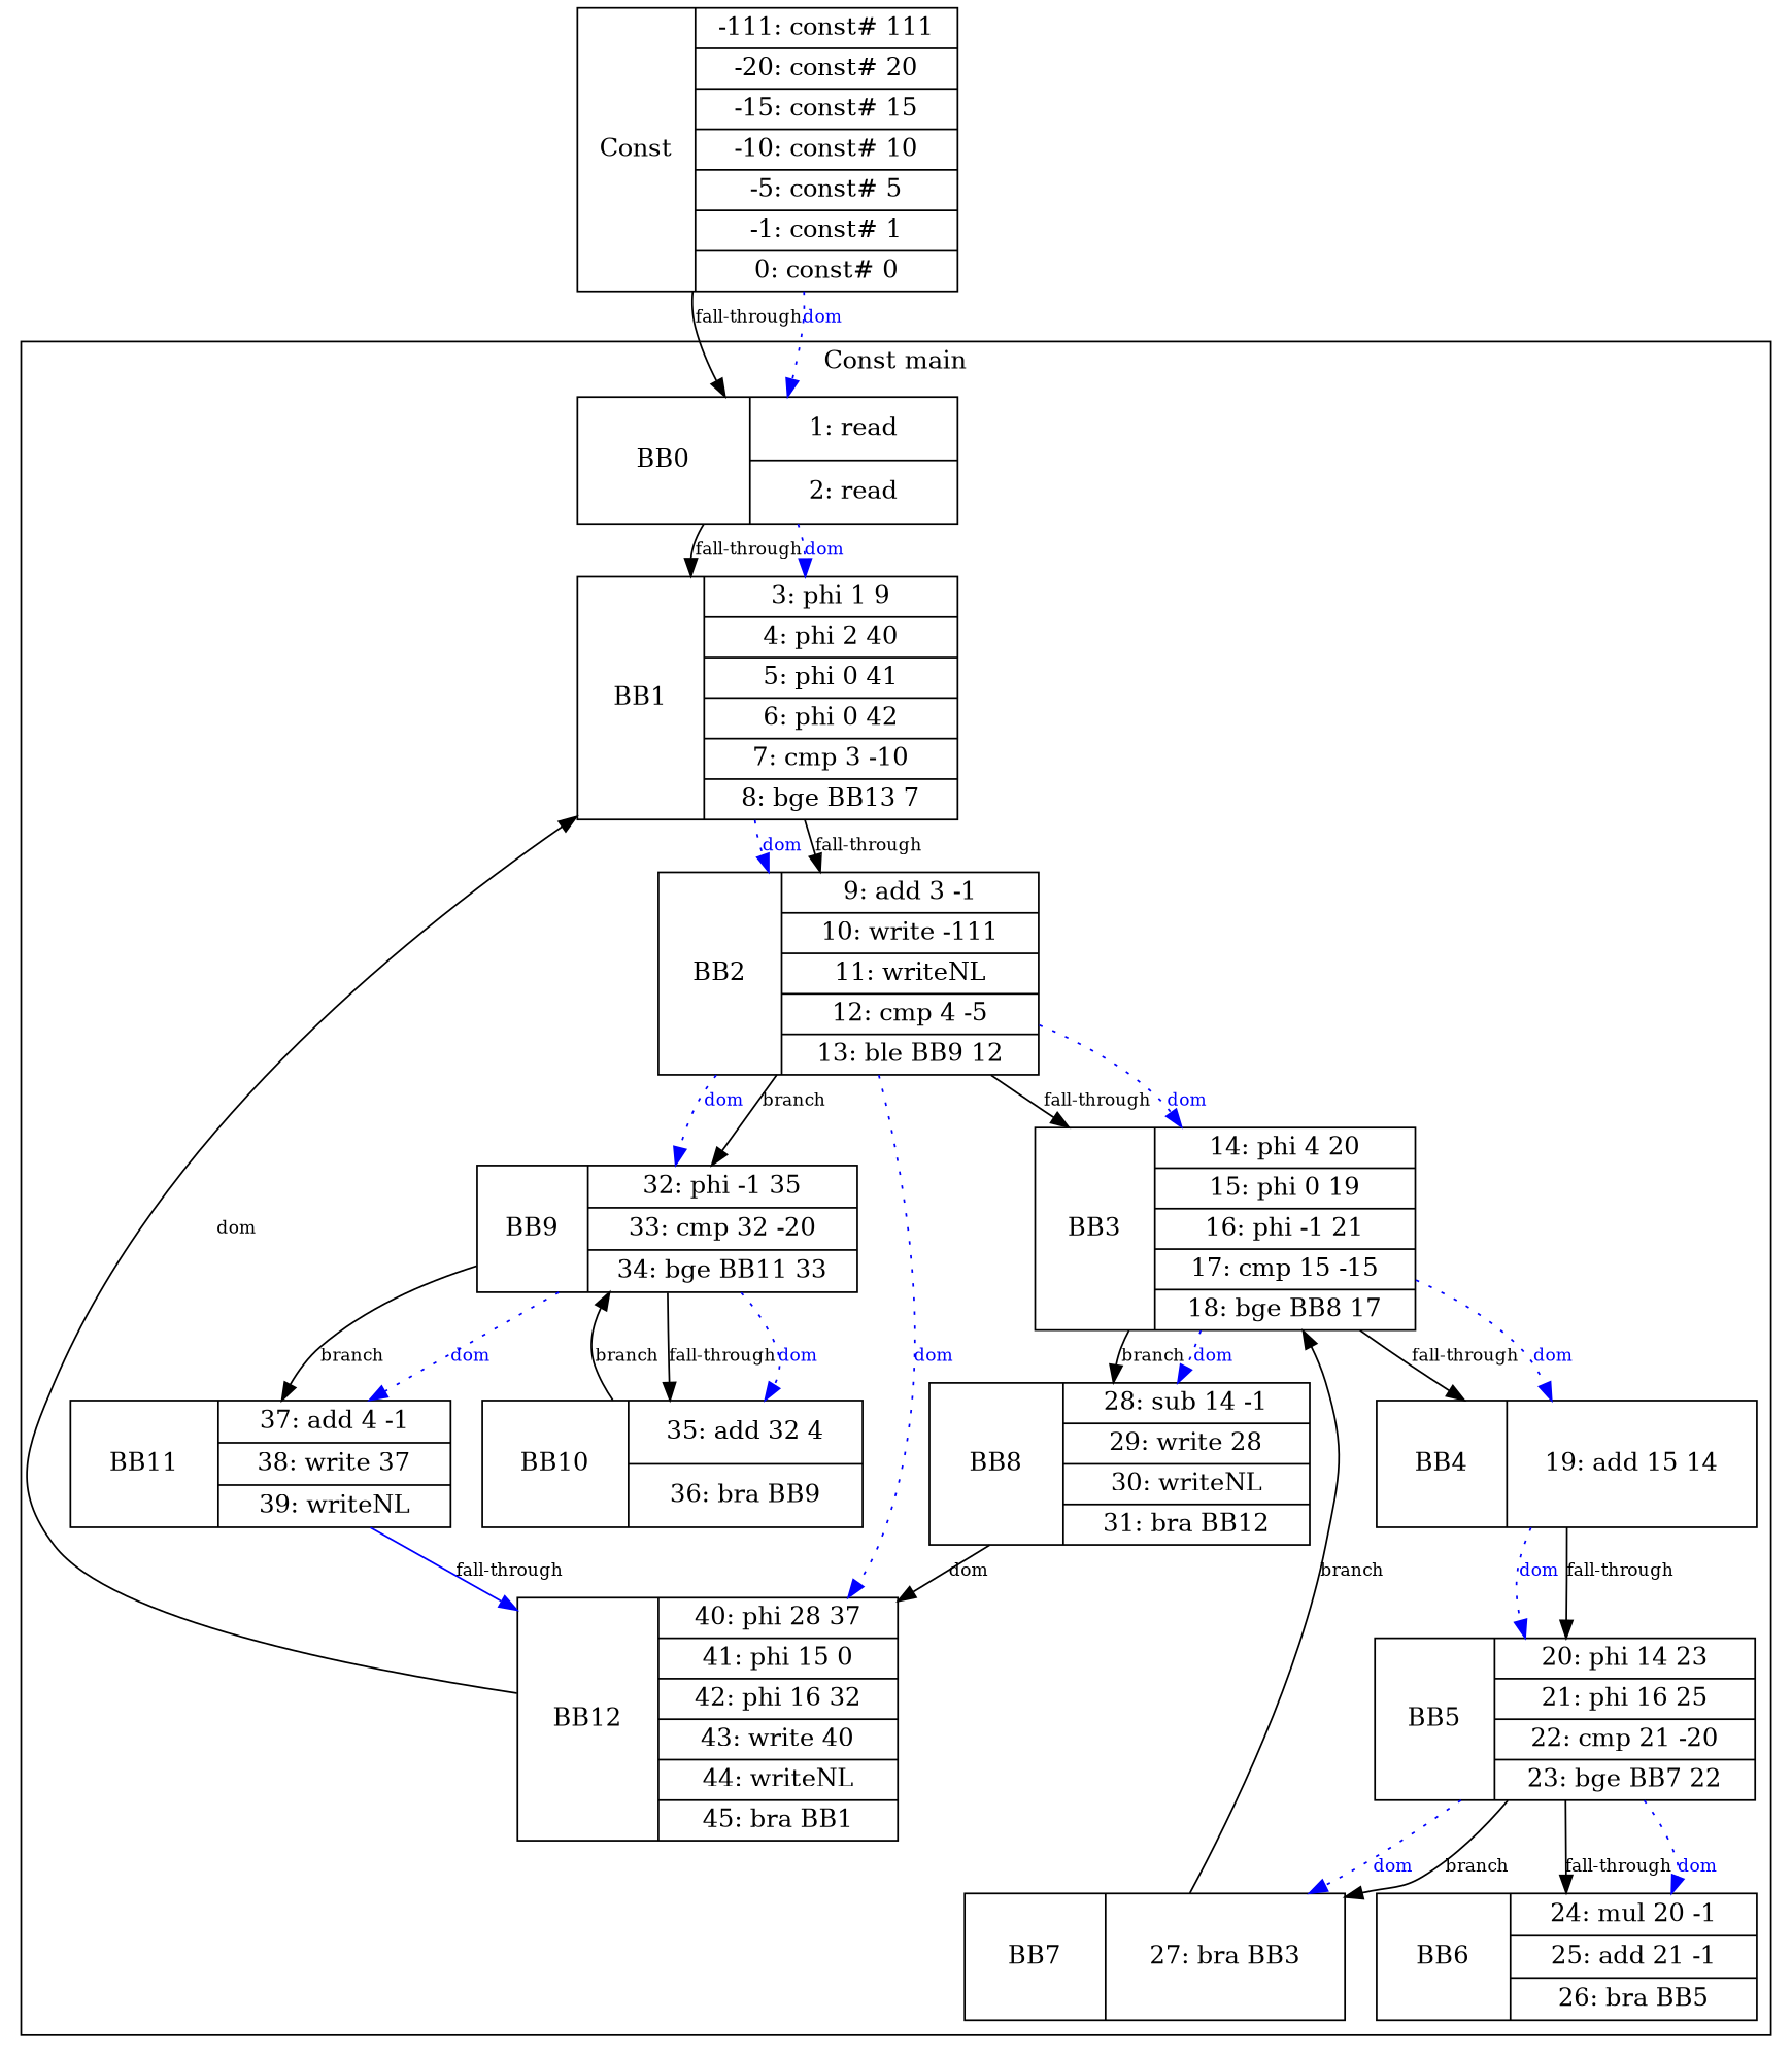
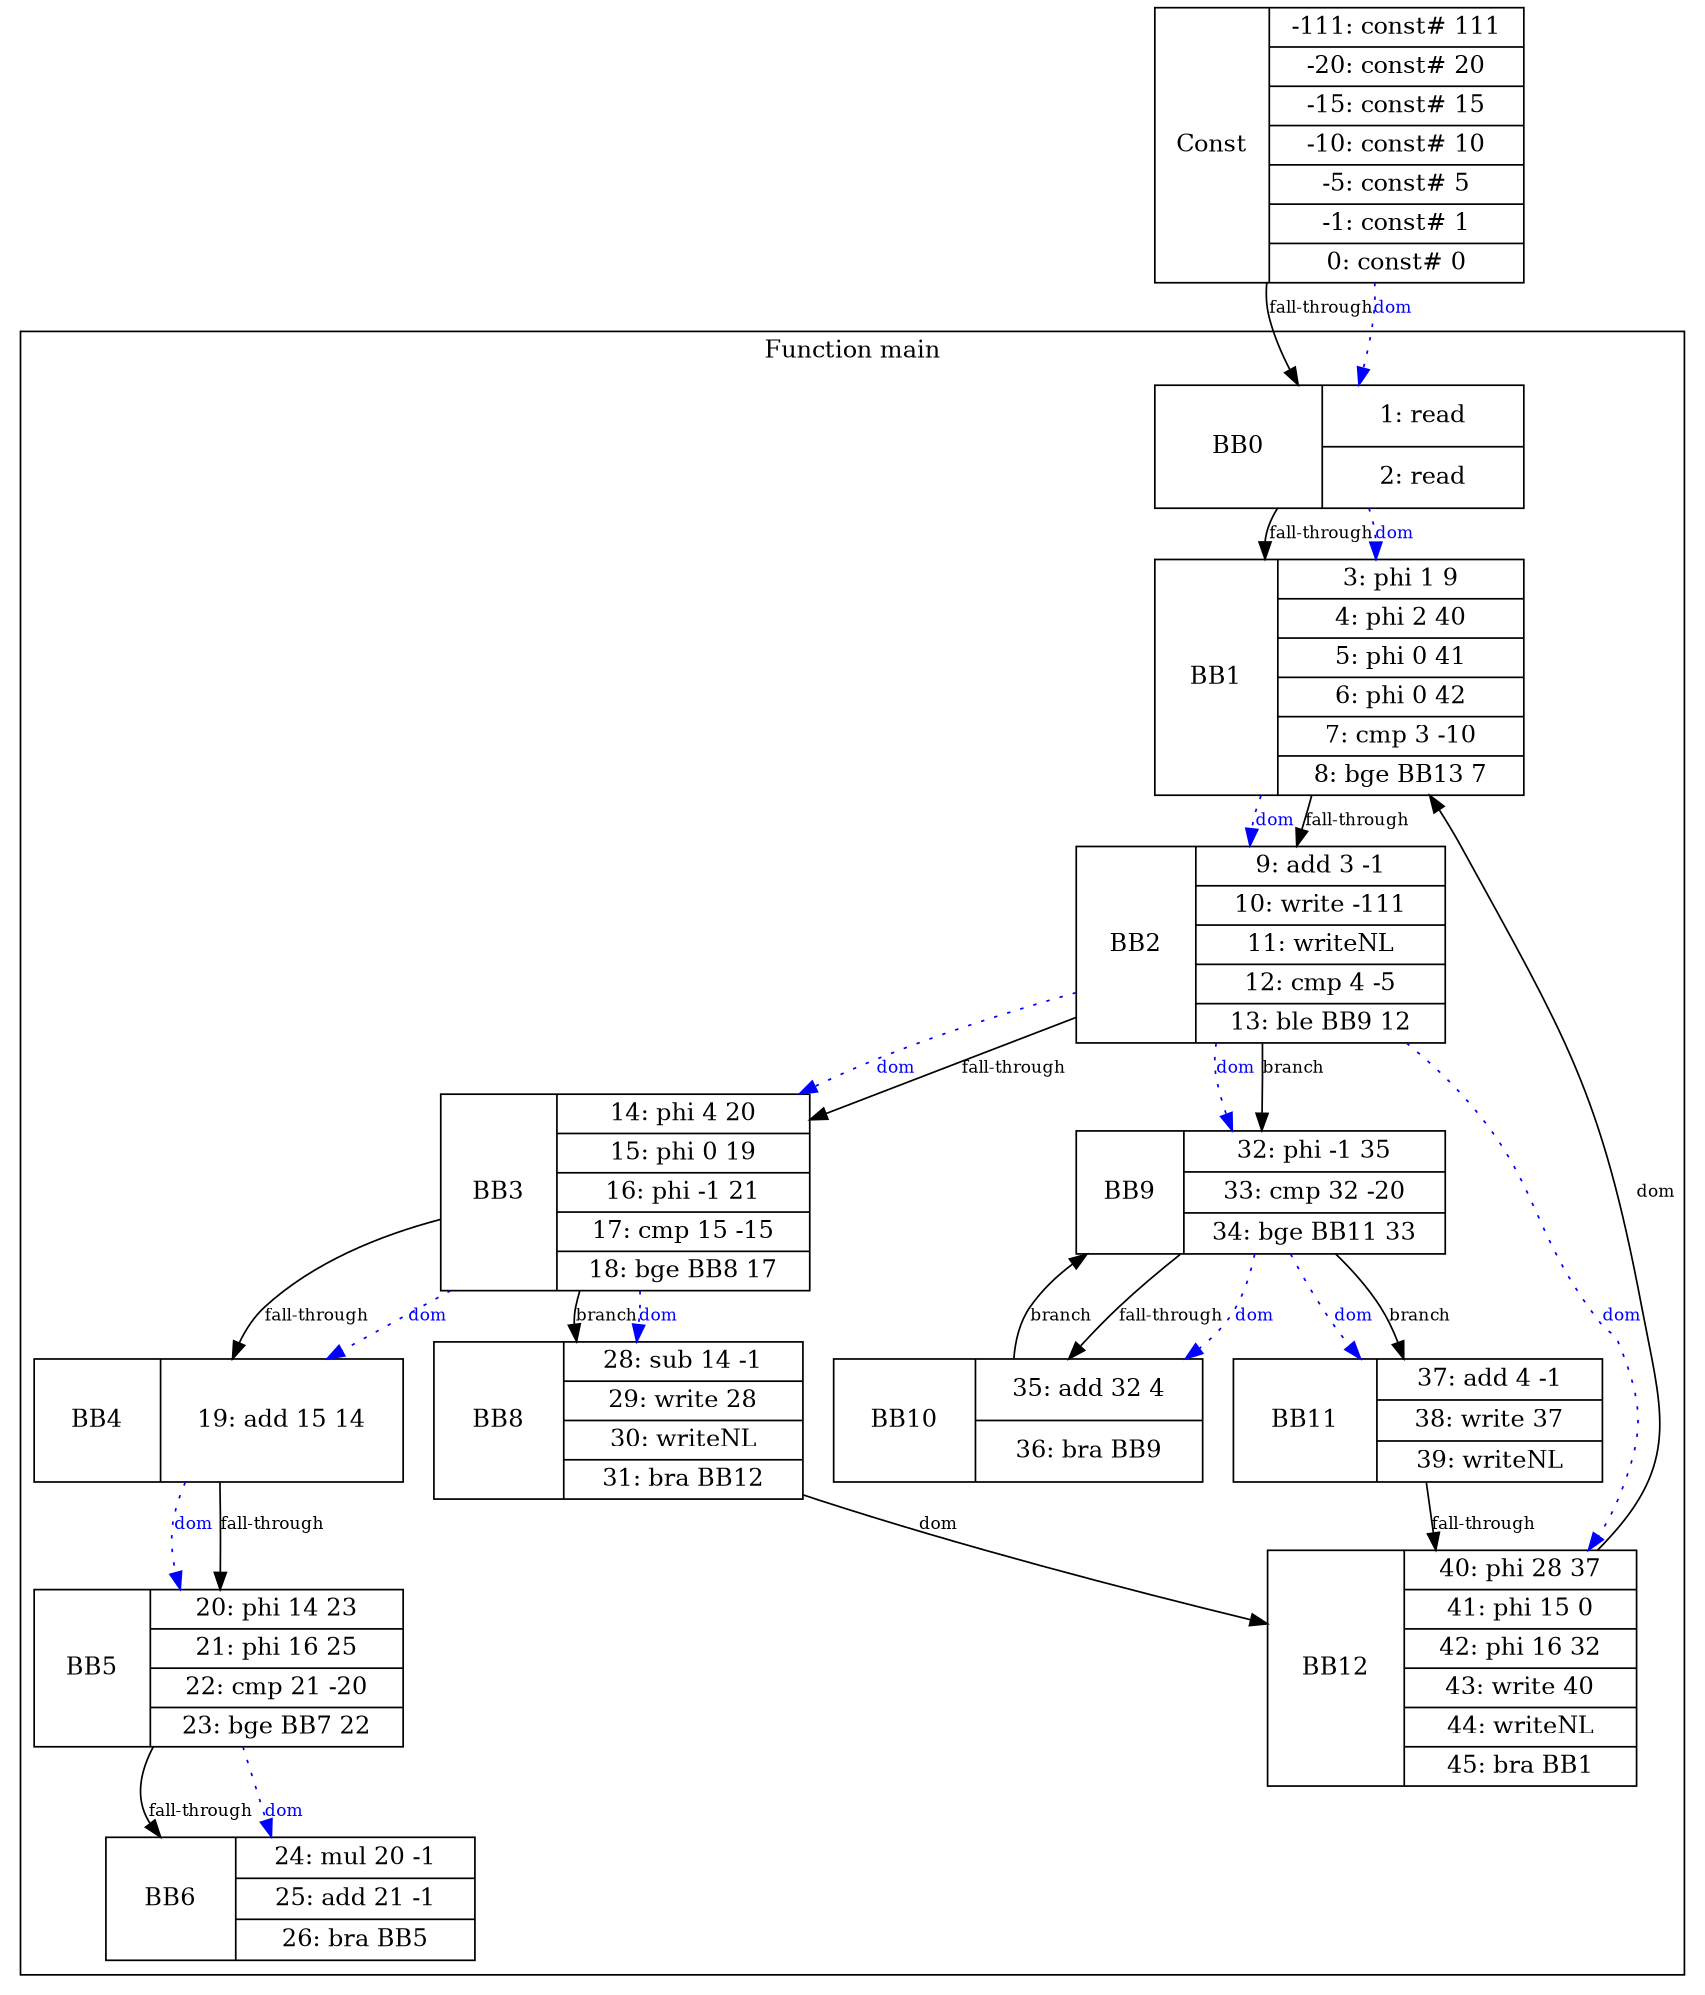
  digraph {
    node [shape=record]
    edge [fontsize=10]
    n1 [height=1.0 label="BB0 | {1: read | 2: read}" width=3.0]
    n2 [height=1.0 label="BB1 | {3: phi 1 9 | 4: phi 2 40 | 5: phi 0 41 | 6: phi 0 42 | 7: cmp 3 -10 | 8: bge BB13 7}" width=3.0]
    n3 [height=1.0 label="BB2 | {9: add 3 -1 | 10: write -111 | 11: writeNL | 12: cmp 4 -5 | 13: ble BB9 12}" width=3.0]
    n4 [height=1.0 label="BB3 | {14: phi 4 20 | 15: phi 0 19 | 16: phi -1 21 | 17: cmp 15 -15 | 18: bge BB8 17}" width=3.0]
    n5 [height=1.0 label="BB9 | {32: phi -1 35 | 33: cmp 32 -20 | 34: bge BB11 33}" width=3.0]
    n6 [height=1.0 label="BB12 | {40: phi 28 37 | 41: phi 15 0 | 42: phi 16 32 | 43: write 40 | 44: writeNL | 45: bra BB1}" width=3.0]
    n7 [height=1.0 label="BB4 | {19: add 15 14}" width=3.0]
    n8 [height=1.0 label="BB8 | {28: sub 14 -1 | 29: write 28 | 30: writeNL | 31: bra BB12}" width=3.0]
    n9 [height=1.0 label="BB10 | {35: add 32 4 | 36: bra BB9}" width=3.0]
    n10 [height=1.0 label="BB11 | {37: add 4 -1 | 38: write 37 | 39: writeNL}" width=3.0]
    n11 [height=1.0 label="BB5 | {20: phi 14 23 | 21: phi 16 25 | 22: cmp 21 -20 | 23: bge BB7 22}" width=3.0]
    n12 [height=1.0 label="BB6 | {24: mul 20 -1 | 25: add 21 -1 | 26: bra BB5}" width=3.0]
-   n13 [height=1.0 label="BB7 | {27: bra BB3}" width=3.0]
    n14 [height=1.0 label="Const | {-111: const# 111 | -20: const# 20 | -15: const# 15 | -10: const# 10 | -5: const# 5 | -1: const# 1 | 0: const# 0}" width=3.0]
    subgraph cluster_1 {
-     label="Const main"
+     label="Function main"
      nodesep=0.5
      rankdir=TB
      ranksep=1.0
      n1
      n2
      n3
      n4
      n5
      n6
      n7
      n8
      n9
      n10
      n11
      n12
-     n13
    }
    subgraph sub_2 {
      n1
      n14
    }
    n1 -> n2 [label="fall-through"]
    n1 -> n2 [color=blue fontcolor=blue label=dom style=dotted]
    n2 -> n3 [label="fall-through"]
    n2 -> n3 [color=blue fontcolor=blue label=dom style=dotted]
    n3 -> n4 [label="fall-through"]
    n3 -> n4 [color=blue fontcolor=blue label=dom style=dotted]
    n3 -> n5 [label=branch]
    n3 -> n5 [color=blue fontcolor=blue label=dom style=dotted]
    n3 -> n6 [color=blue fontcolor=blue label=dom style=dotted]
    n4 -> n7 [label="fall-through"]
    n4 -> n7 [color=blue fontcolor=blue label=dom style=dotted]
    n4 -> n8 [label=branch]
    n4 -> n8 [color=blue fontcolor=blue label=dom style=dotted]
    n5 -> n9 [label="fall-through"]
    n5 -> n9 [color=blue fontcolor=blue label=dom style=dotted]
    n5 -> n10 [label=branch]
    n5 -> n10 [color=blue fontcolor=blue label=dom style=dotted]
    n6 -> n2 [label=dom]
    n7 -> n11 [label="fall-through"]
    n7 -> n11 [color=blue fontcolor=blue label=dom style=dotted]
    n8 -> n6 [label=dom]
    n9 -> n5 [label=branch]
-   n10 -> n6 [label="fall-through" color=blue]
+   n10 -> n6 [label="fall-through"]
    n11 -> n12 [label="fall-through"]
    n11 -> n12 [color=blue fontcolor=blue label=dom style=dotted]
-   n11 -> n13 [label=branch]
-   n11 -> n13 [color=blue fontcolor=blue label=dom style=dotted]
-   n13 -> n4 [label=branch]
    n14 -> n1 [label="fall-through"]
    n14 -> n1 [color=blue fontcolor=blue label=dom style=dotted]
  }
